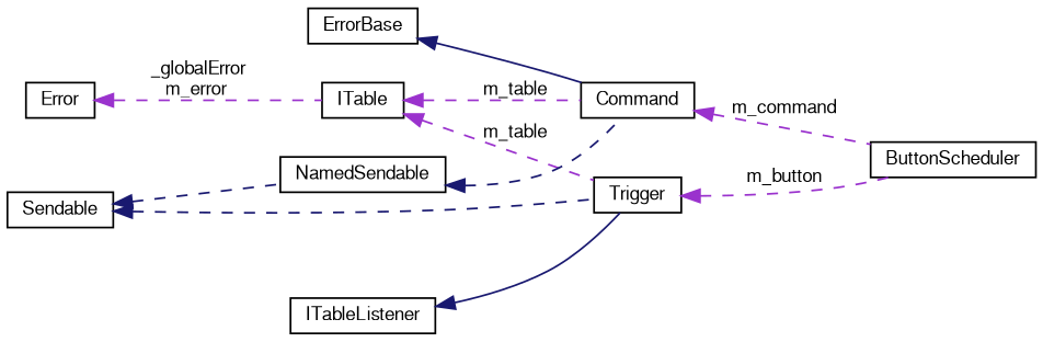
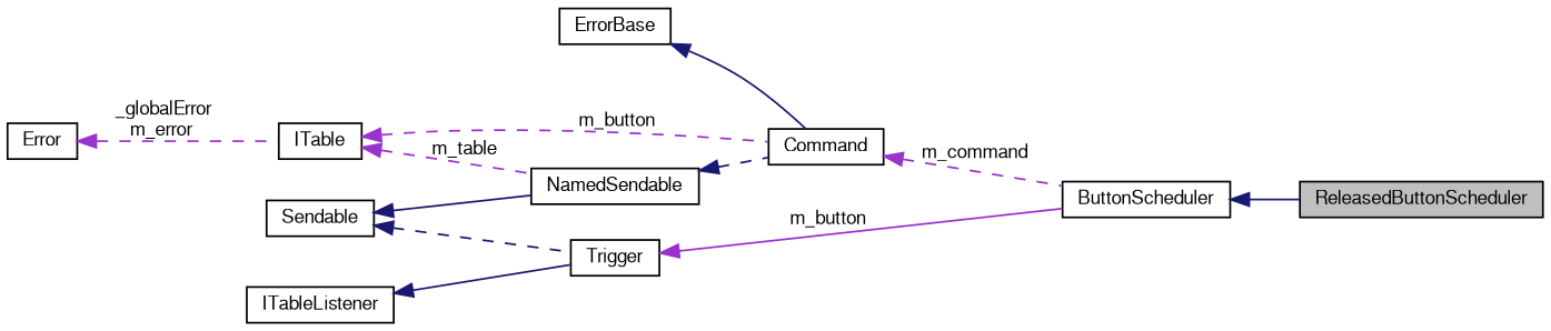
  digraph {
    rankdir=LR
    node [color=black fontname=FreeSans fontsize=10 shape=record]
    edge [color=midnightblue dir=back fontname=FreeSans fontsize=10 labelfontname=FreeSans labelfontsize=10 style=dashed]
+   n1 [fillcolor=grey75 fontcolor=black height=0.2 label=ReleasedButtonScheduler style=filled width=0.4]
    n2 [height=0.2 label=ButtonScheduler width=0.4]
    n3 [height=0.2 label=Command width=0.4]
    n4 [height=0.2 label=ErrorBase width=0.4]
    n5 [height=0.2 label=Error width=0.4]
    n6 [height=0.2 label=ITable width=0.4]
    n7 [height=0.2 label=NamedSendable width=0.4]
    n8 [height=0.2 label=Sendable width=0.4]
    n9 [height=0.2 label=Trigger width=0.4]
    n10 [height=0.2 label=ITableListener width=0.4]
+   n2 -> n1 [style=solid]
    n3 -> n2 [color=darkorchid3 label=" m_command"]
    n4 -> n3 [style=solid]
    n5 -> n6 [color=darkorchid3 label=" _globalError\nm_error"]
-   n6 -> n3 [color=darkorchid3 label=" m_table"]
-   n6 -> n9 [color=darkorchid3 label=" m_table"]
+   n6 -> n3 [color=darkorchid3 label=" m_button"]
+   n6 -> n7 [color=darkorchid3 label=" m_table"]
    n7 -> n3
-   n8 -> n7
+   n8 -> n7 [style=solid]
    n8 -> n9
-   n9 -> n2 [color=darkorchid3 label=" m_button"]
+   n9 -> n2 [color=darkorchid3 label=" m_button" style=solid]
    n10 -> n9 [style=solid]
  }
